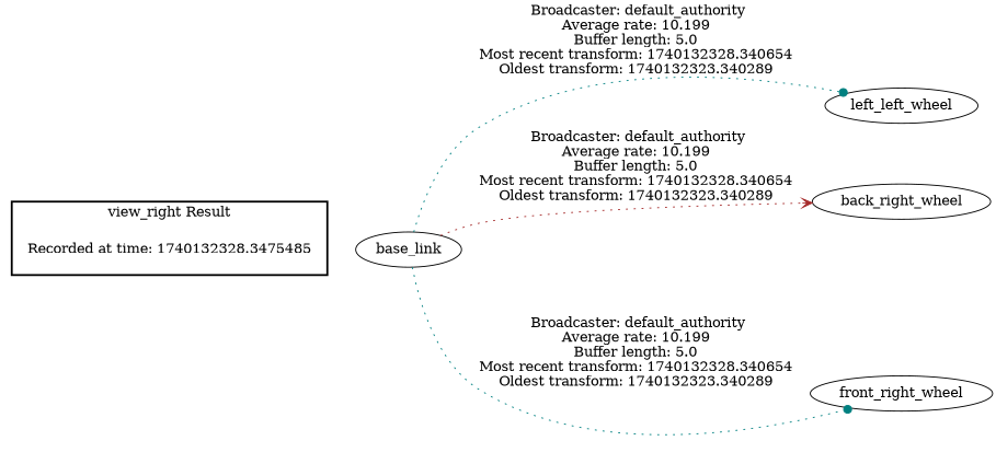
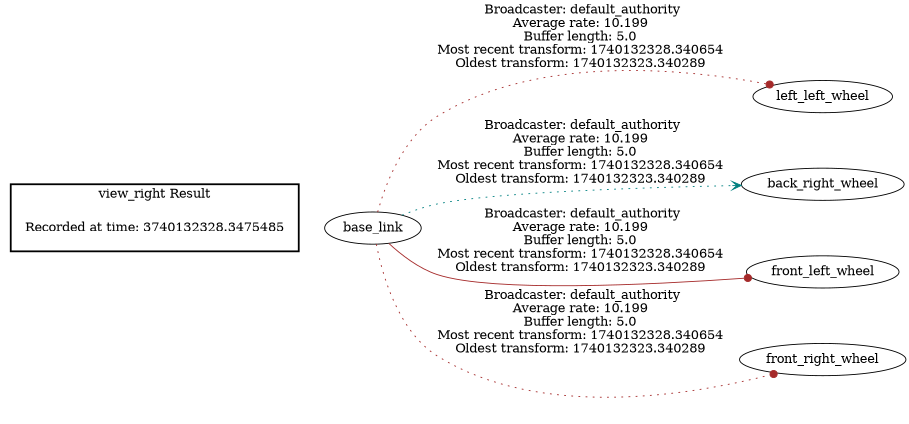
  digraph {
    rankdir=LR
    edge [style=dotted arrowhead=dot color=teal]
-   "Recorded at time: 1740132328.3475485" [shape=plaintext]
+   "Recorded at time: 1740132328.3475485" [shape=plaintext label="Recorded at time: 3740132328.3475485"]
    base_link
    n3 [label=left_left_wheel]
    back_right_wheel
+   front_left_wheel
    front_right_wheel
    subgraph cluster_1 {
      color=black
      label="view_right Result"
      style=bold
      "Recorded at time: 1740132328.3475485"
    }
    "Recorded at time: 1740132328.3475485" -> base_link [style=invis arrowhead="" color=""]
-   base_link -> n3 [label=" Broadcaster: default_authority\nAverage rate: 10.199\nBuffer length: 5.0\nMost recent transform: 1740132328.340654\nOldest transform: 1740132323.340289\n"]
-   base_link -> back_right_wheel [arrowhead=vee color=brown label=" Broadcaster: default_authority\nAverage rate: 10.199\nBuffer length: 5.0\nMost recent transform: 1740132328.340654\nOldest transform: 1740132323.340289\n"]
-   base_link -> front_right_wheel [label=" Broadcaster: default_authority\nAverage rate: 10.199\nBuffer length: 5.0\nMost recent transform: 1740132328.340654\nOldest transform: 1740132323.340289\n"]
+   base_link -> n3 [color=brown label=" Broadcaster: default_authority\nAverage rate: 10.199\nBuffer length: 5.0\nMost recent transform: 1740132328.340654\nOldest transform: 1740132323.340289\n"]
+   base_link -> back_right_wheel [arrowhead=vee label=" Broadcaster: default_authority\nAverage rate: 10.199\nBuffer length: 5.0\nMost recent transform: 1740132328.340654\nOldest transform: 1740132323.340289\n"]
+   base_link -> front_left_wheel [color=brown label=" Broadcaster: default_authority\nAverage rate: 10.199\nBuffer length: 5.0\nMost recent transform: 1740132328.340654\nOldest transform: 1740132323.340289\n" style=solid]
+   base_link -> front_right_wheel [color=brown label=" Broadcaster: default_authority\nAverage rate: 10.199\nBuffer length: 5.0\nMost recent transform: 1740132328.340654\nOldest transform: 1740132323.340289\n"]
  }
